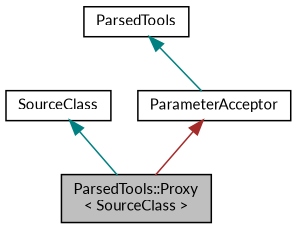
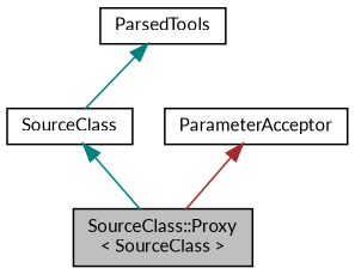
  digraph {
    fontname=Lato
    node [color=black fontname=Lato fontsize=10 shape=record]
    edge [color=teal dir=back fontname=Lato fontsize=10 labelfontname=Helvetica labelfontsize=10 style=solid]
-   n1 [fillcolor=grey75 fontcolor=black height=0.2 label="ParsedTools::Proxy\l\< SourceClass \>" style=filled width=0.4]
+   n1 [fillcolor=grey75 fontcolor=black height=0.2 label="SourceClass::Proxy\l\< SourceClass \>" style=filled width=0.4]
    n2 [height=0.2 label=SourceClass width=0.4]
    n3 [height=0.2 label=ParameterAcceptor width=0.4]
    n4 [height=0.2 label=ParsedTools width=0.4]
    n2 -> n1
    n3 -> n1 [color=brown]
-   n4 -> n3
+   n4 -> n2
  }
